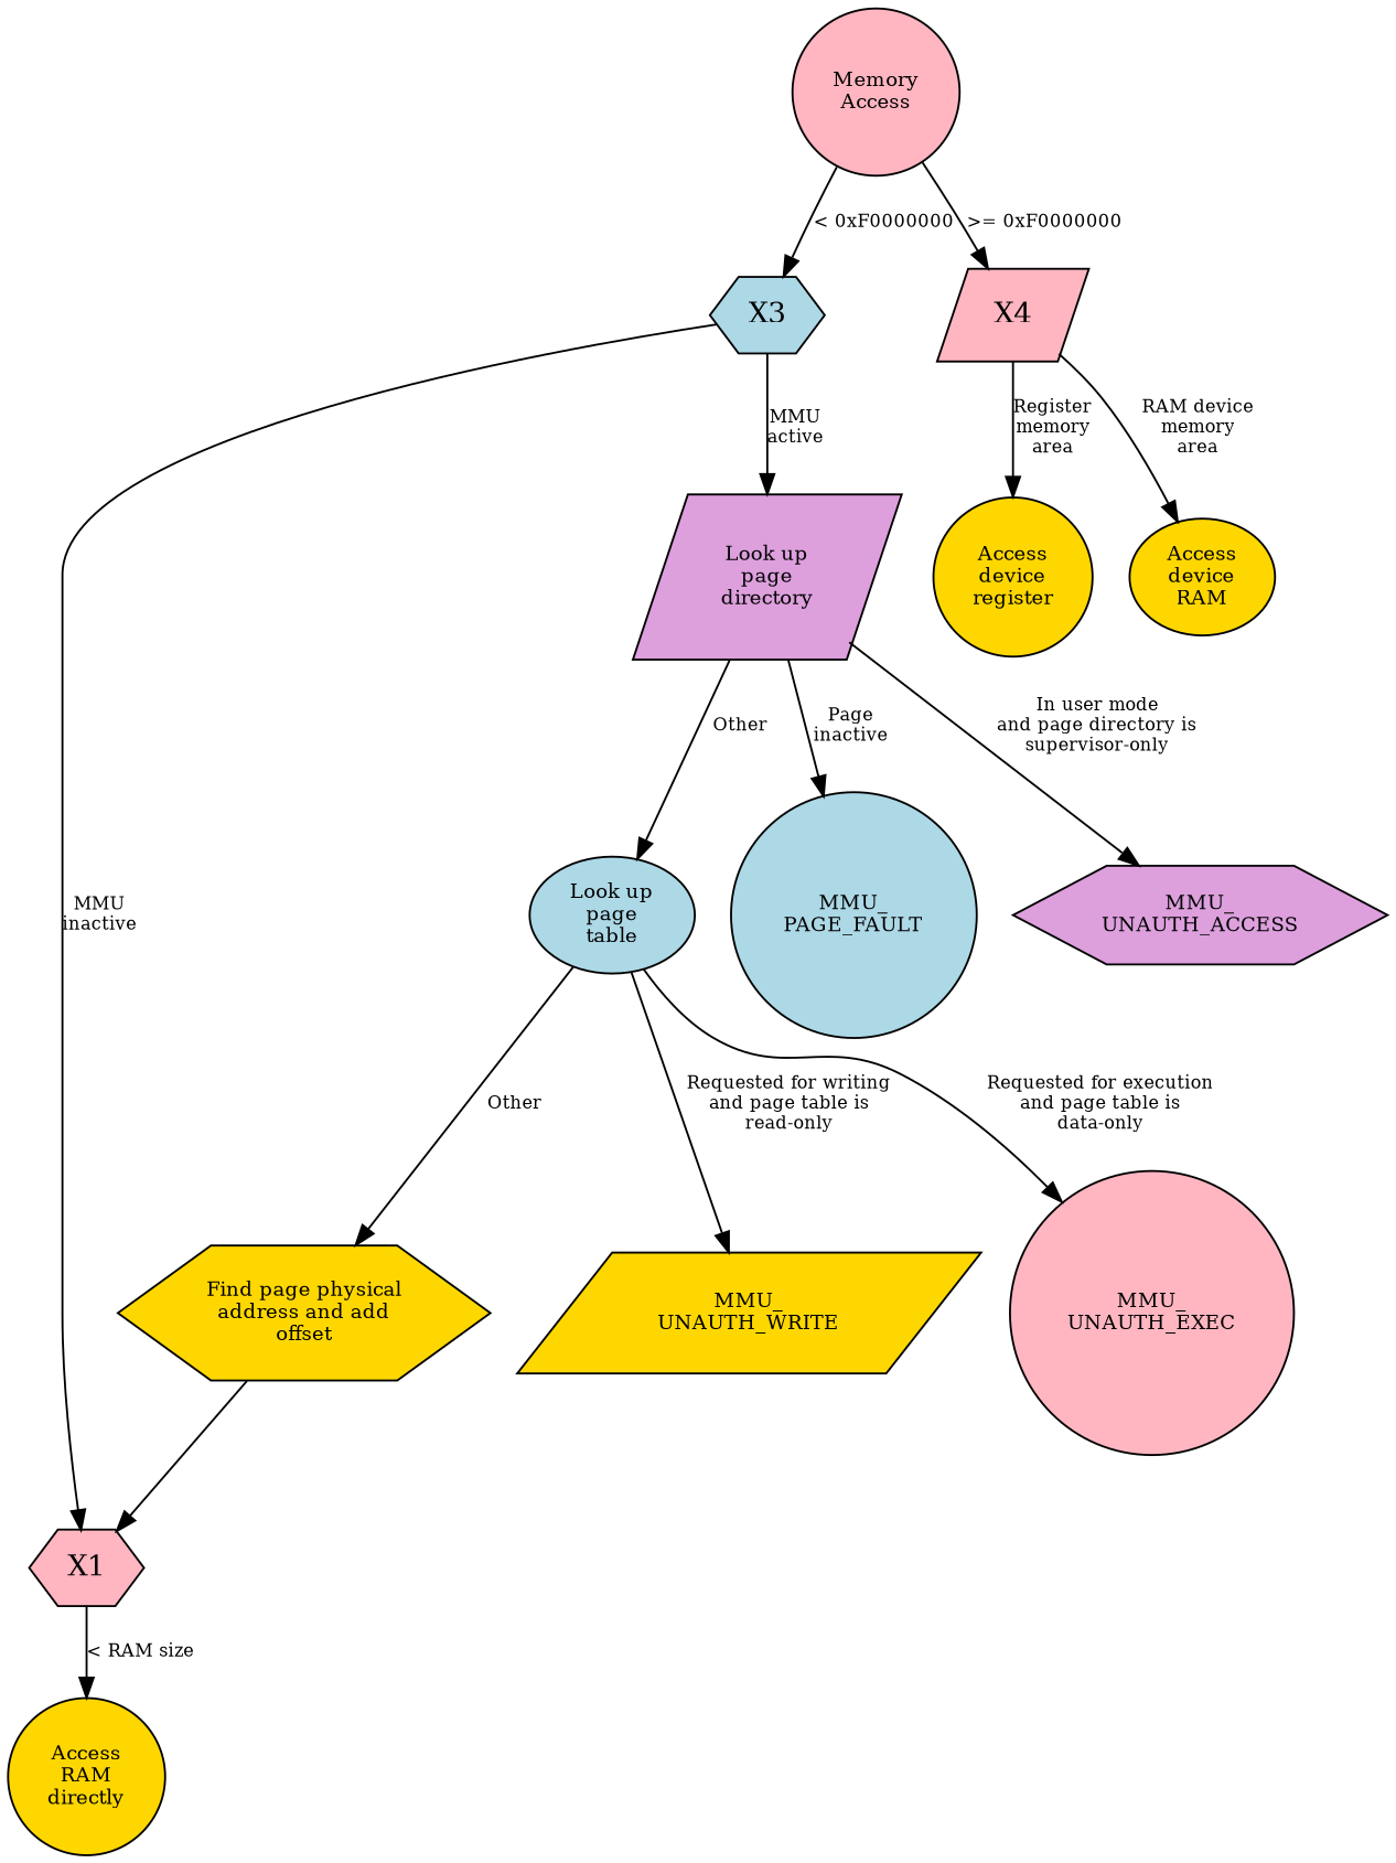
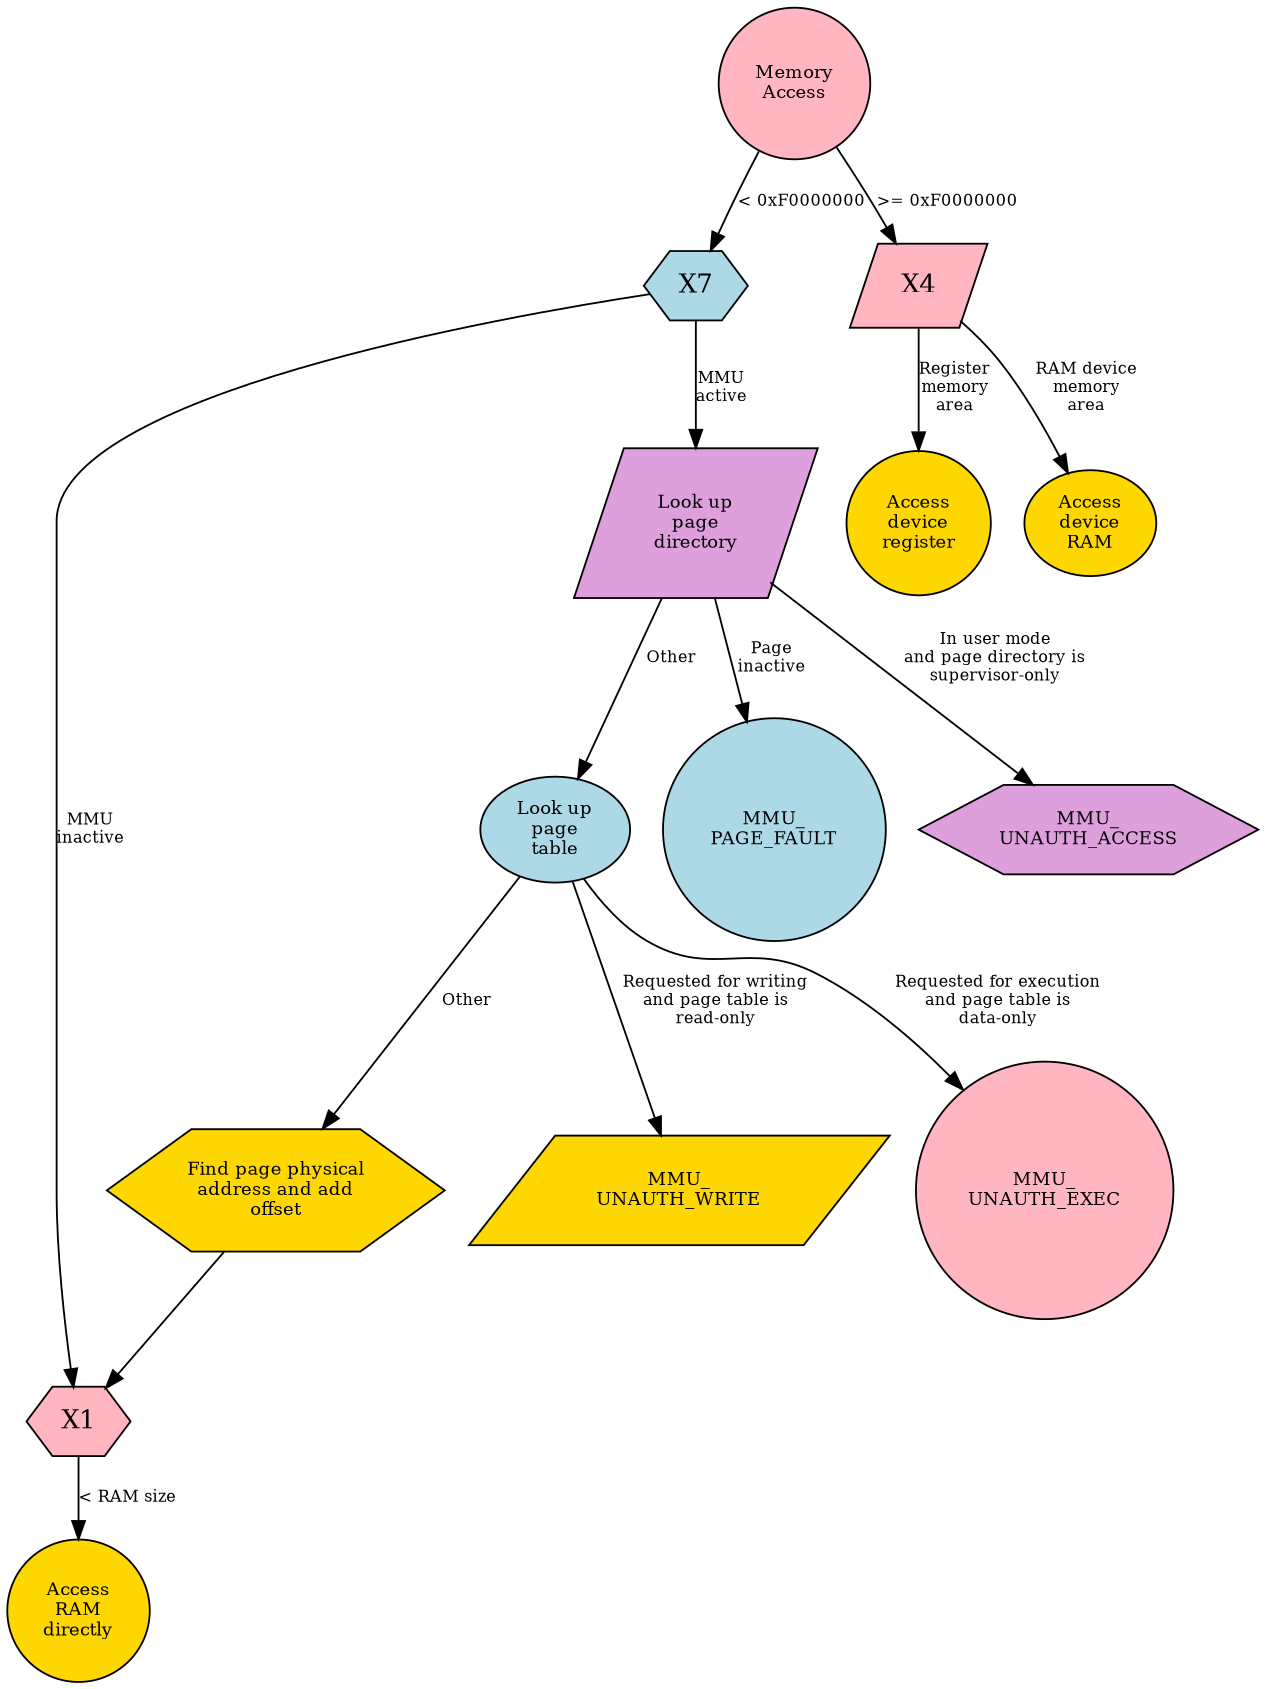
  digraph {
    fontname="DejaVu Serif"
    node [fillcolor=gold fontname="DejaVu Serif" shape=circle style=filled fontsize=10]
    edge [fontname="DejaVu Serif" fontsize=9]
-   X3 [fillcolor=lightblue height=0.25 shape=hexagon width=0.25 fontsize=""]
+   X3 [fillcolor=lightblue height=0.25 shape=hexagon width=0.25 label=X7 fontsize=""]
    X1 [fillcolor=lightpink height=0.25 shape=hexagon width=0.25 fontsize=""]
    n3 [fillcolor=lightpink height=0.25 label=X4 shape=parallelogram width=0.25 fontsize=""]
    "Look up\npage\ndirectory" [fillcolor=plum shape=parallelogram]
    "Access\nRAM\ndirectly"
    "Access\ndevice\nregister"
    "Access\ndevice\nRAM" [shape=ellipse]
    "Look up\npage\ntable" [fillcolor=lightblue shape=ellipse]
    "MMU_\nPAGE_FAULT" [fillcolor=lightblue]
    "MMU_\nUNAUTH_ACCESS" [fillcolor=plum shape=hexagon]
    "Memory\nAccess" [fillcolor=lightpink]
    "Find page physical\naddress and add\noffset" [shape=hexagon]
    "MMU_\nUNAUTH_WRITE" [shape=parallelogram]
    "MMU_\nUNAUTH_EXEC" [fillcolor=lightpink]
    subgraph sub_1 {
      X3
      X1
      n3
    }
    X3 -> X1 [label="MMU\ninactive"]
    X3 -> "Look up\npage\ndirectory" [label="MMU\nactive"]
    X1 -> "Access\nRAM\ndirectly" [label="< RAM size"]
    n3 -> "Access\ndevice\nregister" [label="Register\nmemory\narea"]
    n3 -> "Access\ndevice\nRAM" [label="RAM device\nmemory\narea"]
    "Look up\npage\ndirectory" -> "Look up\npage\ntable" [label=Other]
    "Look up\npage\ndirectory" -> "MMU_\nPAGE_FAULT" [label="Page\ninactive"]
    "Look up\npage\ndirectory" -> "MMU_\nUNAUTH_ACCESS" [label="In user mode\nand page directory is\nsupervisor-only"]
    "Look up\npage\ntable" -> "Find page physical\naddress and add\noffset" [label=Other]
    "Look up\npage\ntable" -> "MMU_\nUNAUTH_WRITE" [label="Requested for writing\nand page table is\nread-only"]
    "Look up\npage\ntable" -> "MMU_\nUNAUTH_EXEC" [label="Requested for execution\nand page table is\ndata-only"]
    "Memory\nAccess" -> X3 [label="< 0xF0000000"]
    "Memory\nAccess" -> n3 [label=">= 0xF0000000"]
    "Find page physical\naddress and add\noffset" -> X1
  }
